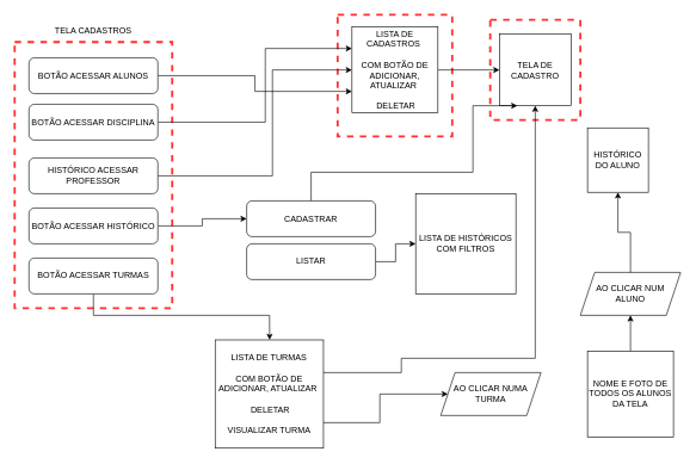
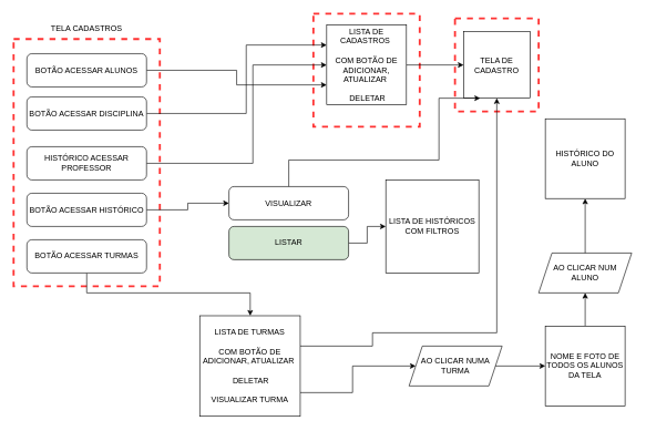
  <mxCell id="0" />
  <mxCell id="1" parent="0" />
  <mxCell id="2" value="" style="rounded=0;whiteSpace=wrap;html=1;dashed=1;strokeColor=#FF3333;strokeWidth=3;fillColor=none;" parent="1" vertex="1"><mxGeometry x="684.12" y="27" width="125.88" height="140" as="geometry" /></mxCell>
  <mxCell id="3" value="" style="rounded=0;whiteSpace=wrap;html=1;dashed=1;strokeColor=#FF3333;strokeWidth=3;fillColor=none;" parent="1" vertex="1"><mxGeometry x="20" y="58" width="220" height="372" as="geometry" /></mxCell>
  <mxCell id="4" value="" style="rounded=0;whiteSpace=wrap;html=1;dashed=1;strokeColor=#FF3333;strokeWidth=3;fillColor=none;" parent="1" vertex="1"><mxGeometry x="471.06" y="20" width="160" height="170" as="geometry" /></mxCell>
  <mxCell id="5" style="edgeStyle=orthogonalEdgeStyle;rounded=0;orthogonalLoop=1;jettySize=auto;html=1;entryX=0;entryY=0.75;entryDx=0;entryDy=0;" parent="1" source="6" target="18" edge="1"><mxGeometry relative="1" as="geometry" /></mxCell>
  <mxCell id="6" value="BOTÃO ACESSAR ALUNOS&lt;br&gt;" style="rounded=1;whiteSpace=wrap;html=1;" parent="1" vertex="1"><mxGeometry x="40" y="80" width="180" height="50" as="geometry" /></mxCell>
  <mxCell id="7" style="edgeStyle=orthogonalEdgeStyle;rounded=0;orthogonalLoop=1;jettySize=auto;html=1;entryX=0;entryY=0.25;entryDx=0;entryDy=0;" parent="1" source="8" target="18" edge="1"><mxGeometry relative="1" as="geometry"><Array as="points"><mxPoint x="370" y="170" /><mxPoint x="370" y="67" /></Array></mxGeometry></mxCell>
  <mxCell id="8" value="BOTÃO ACESSAR DISCIPLINA" style="rounded=1;whiteSpace=wrap;html=1;" parent="1" vertex="1"><mxGeometry x="40" y="145" width="180" height="50" as="geometry" /></mxCell>
  <mxCell id="9" style="edgeStyle=orthogonalEdgeStyle;rounded=0;orthogonalLoop=1;jettySize=auto;html=1;entryX=0;entryY=0.5;entryDx=0;entryDy=0;" parent="1" source="10" target="18" edge="1"><mxGeometry relative="1" as="geometry"><Array as="points"><mxPoint x="380" y="245" /><mxPoint x="380" y="97" /></Array></mxGeometry></mxCell>
  <mxCell id="10" value="HISTÓRICO ACESSAR PROFESSOR" style="rounded=1;whiteSpace=wrap;html=1;" parent="1" vertex="1"><mxGeometry x="40" y="220" width="180" height="50" as="geometry" /></mxCell>
  <mxCell id="11" style="edgeStyle=orthogonalEdgeStyle;rounded=0;orthogonalLoop=1;jettySize=auto;html=1;entryX=0;entryY=0.5;entryDx=0;entryDy=0;" parent="1" source="12" target="32" edge="1"><mxGeometry relative="1" as="geometry" /></mxCell>
  <mxCell id="12" value="BOTÃO ACESSAR HISTÓRICO" style="rounded=1;whiteSpace=wrap;html=1;" parent="1" vertex="1"><mxGeometry x="40" y="290" width="180" height="50" as="geometry" /></mxCell>
  <mxCell id="13" value="TELA DE CADASTRO" style="whiteSpace=wrap;html=1;aspect=fixed;" parent="1" vertex="1"><mxGeometry x="697.06" y="47" width="100" height="100" as="geometry" /></mxCell>
  <mxCell id="14" style="edgeStyle=orthogonalEdgeStyle;rounded=0;orthogonalLoop=1;jettySize=auto;html=1;" parent="1" source="18" target="13" edge="1"><mxGeometry relative="1" as="geometry"><mxPoint x="677.06" y="162" as="targetPoint" /></mxGeometry></mxCell>
  <mxCell id="15" style="edgeStyle=orthogonalEdgeStyle;rounded=0;orthogonalLoop=1;jettySize=auto;html=1;" parent="1" source="17" target="13" edge="1"><mxGeometry relative="1" as="geometry"><mxPoint x="560" y="330" as="targetPoint" /><Array as="points"><mxPoint x="560" y="520" /><mxPoint x="560" y="500" /><mxPoint x="747" y="500" /></Array></mxGeometry></mxCell>
  <mxCell id="16" style="edgeStyle=orthogonalEdgeStyle;rounded=0;orthogonalLoop=1;jettySize=auto;html=1;" parent="1" source="17" target="24" edge="1"><mxGeometry relative="1" as="geometry"><Array as="points"><mxPoint x="530" y="590" /><mxPoint x="530" y="550" /></Array></mxGeometry></mxCell>
  <mxCell id="17" value="LISTA DE TURMAS&lt;br&gt;&lt;br&gt;COM BOTÃO DE ADICIONAR, ATUALIZAR&amp;nbsp;&lt;br&gt;&lt;br&gt;&amp;nbsp;DELETAR&lt;br&gt;&lt;br&gt;VISUALIZAR TURMA" style="whiteSpace=wrap;html=1;aspect=fixed;" parent="1" vertex="1"><mxGeometry x="300" y="474.38" width="151.25" height="151.25" as="geometry" /></mxCell>
  <mxCell id="18" value="LISTA DE CADASTROS&amp;nbsp;&lt;br&gt;&lt;br&gt;COM BOTÃO DE ADICIONAR, ATUALIZAR&amp;nbsp;&lt;br&gt;&lt;br&gt;&amp;nbsp;DELETAR" style="whiteSpace=wrap;html=1;aspect=fixed;" parent="1" vertex="1"><mxGeometry x="491.06" y="37" width="120" height="120" as="geometry" /></mxCell>
  <mxCell id="19" style="edgeStyle=orthogonalEdgeStyle;rounded=0;orthogonalLoop=1;jettySize=auto;html=1;" parent="1" source="20" target="17" edge="1"><mxGeometry relative="1" as="geometry"><Array as="points"><mxPoint x="130" y="440" /><mxPoint x="376" y="440" /></Array></mxGeometry></mxCell>
  <mxCell id="20" value="BOTÃO ACESSAR TURMAS" style="rounded=1;whiteSpace=wrap;html=1;" parent="1" vertex="1"><mxGeometry x="40" y="360" width="180" height="50" as="geometry" /></mxCell>
  <mxCell id="21" value="" style="edgeStyle=orthogonalEdgeStyle;rounded=0;orthogonalLoop=1;jettySize=auto;html=1;" parent="1" source="22" target="26" edge="1"><mxGeometry relative="1" as="geometry" /></mxCell>
  <mxCell id="22" value="NOME E FOTO DE TODOS OS ALUNOS DA TELA" style="whiteSpace=wrap;html=1;aspect=fixed;" parent="1" vertex="1"><mxGeometry x="820" y="490" width="120" height="120" as="geometry" /></mxCell>
+ <mxCell id="23" style="edgeStyle=orthogonalEdgeStyle;rounded=0;orthogonalLoop=1;jettySize=auto;html=1;entryX=0;entryY=0.5;entryDx=0;entryDy=0;" parent="1" source="24" target="22" edge="1"><mxGeometry relative="1" as="geometry" /></mxCell>
  <mxCell id="24" value="AO CLICAR NUMA TURMA" style="shape=parallelogram;perimeter=parallelogramPerimeter;whiteSpace=wrap;html=1;fixedSize=1;strokeColor=#000000;strokeWidth=1;fillColor=none;" parent="1" vertex="1"><mxGeometry x="615" y="520" width="140" height="60" as="geometry" /></mxCell>
  <mxCell id="25" value="" style="edgeStyle=orthogonalEdgeStyle;rounded=0;orthogonalLoop=1;jettySize=auto;html=1;" parent="1" source="26" target="27" edge="1"><mxGeometry relative="1" as="geometry" /></mxCell>
  <mxCell id="26" value="AO CLICAR NUM ALUNO" style="shape=parallelogram;perimeter=parallelogramPerimeter;whiteSpace=wrap;html=1;fixedSize=1;strokeColor=#000000;strokeWidth=1;fillColor=none;" parent="1" vertex="1"><mxGeometry x="810" y="380" width="140" height="60" as="geometry" /></mxCell>
- <mxCell id="27" value="HISTÓRICO DO ALUNO" style="whiteSpace=wrap;html=1;aspect=fixed;" parent="1" vertex="1"><mxGeometry x="820" y="178" width="85" height="90" as="geometry" /></mxCell>
+ <mxCell id="27" value="HISTÓRICO DO ALUNO" style="whiteSpace=wrap;html=1;aspect=fixed;" parent="1" vertex="1"><mxGeometry x="820" y="178" width="120" height="120" as="geometry" /></mxCell>
  <mxCell id="28" value="LISTA DE HISTÓRICOS COM FILTROS&lt;br&gt;" style="whiteSpace=wrap;html=1;aspect=fixed;" parent="1" vertex="1"><mxGeometry x="580" y="270" width="140" height="140" as="geometry" /></mxCell>
  <mxCell id="29" value="" style="edgeStyle=orthogonalEdgeStyle;rounded=0;orthogonalLoop=1;jettySize=auto;html=1;" parent="1" source="30" target="28" edge="1"><mxGeometry relative="1" as="geometry" /></mxCell>
- <mxCell id="30" value="LISTAR&lt;br&gt;" style="rounded=1;whiteSpace=wrap;html=1;" parent="1" vertex="1"><mxGeometry x="344" y="340" width="180" height="50" as="geometry" /></mxCell>
+ <mxCell id="30" value="LISTAR&lt;br&gt;" style="rounded=1;whiteSpace=wrap;html=1;fillColor=#d5e8d4;" parent="1" vertex="1"><mxGeometry x="344" y="340" width="180" height="50" as="geometry" /></mxCell>
  <mxCell id="31" style="edgeStyle=orthogonalEdgeStyle;rounded=0;orthogonalLoop=1;jettySize=auto;html=1;entryX=0.25;entryY=1;entryDx=0;entryDy=0;" parent="1" source="32" target="13" edge="1"><mxGeometry relative="1" as="geometry"><Array as="points"><mxPoint x="434" y="240" /><mxPoint x="660" y="240" /><mxPoint x="660" y="147" /></Array></mxGeometry></mxCell>
- <mxCell id="32" value="CADASTRAR" style="rounded=1;whiteSpace=wrap;html=1;" parent="1" vertex="1"><mxGeometry x="344" y="280" width="180" height="50" as="geometry" /></mxCell>
+ <mxCell id="32" value="VISUALIZAR" style="rounded=1;whiteSpace=wrap;html=1;" parent="1" vertex="1"><mxGeometry x="344" y="280" width="180" height="50" as="geometry" /></mxCell>
  <mxCell id="33" value="TELA CADASTROS" style="text;html=1;strokeColor=none;fillColor=none;align=center;verticalAlign=middle;whiteSpace=wrap;rounded=0;" vertex="1" parent="1"><mxGeometry x="70" y="28" width="120" height="30" as="geometry" /></mxCell>
